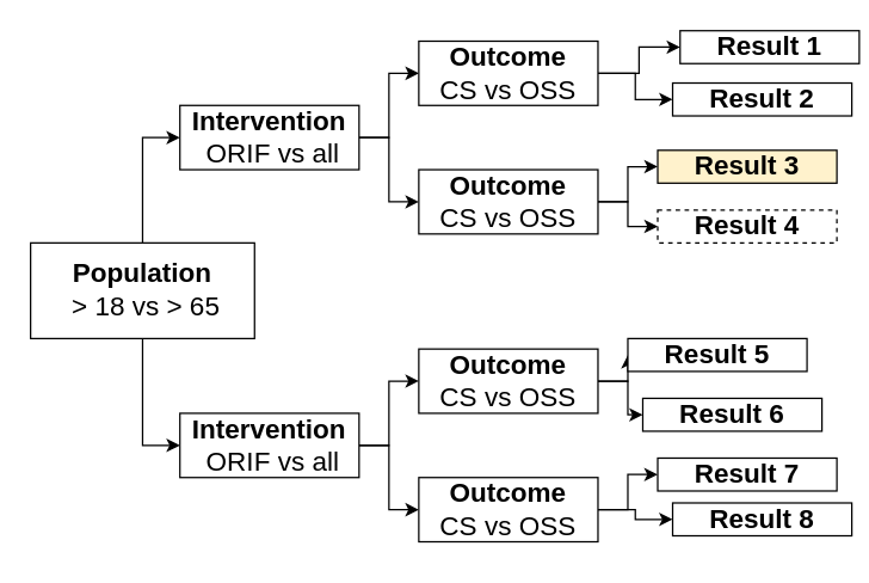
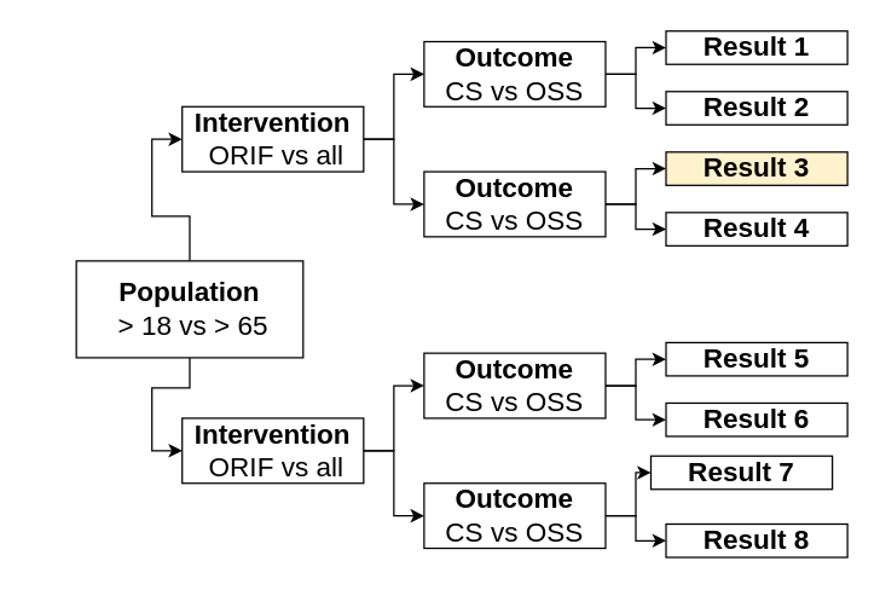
  <mxCell id="0" />
  <mxCell id="1" parent="0" />
  <mxCell id="2" value="" style="edgeStyle=orthogonalEdgeStyle;rounded=0;orthogonalLoop=1;jettySize=auto;html=1;entryX=0;entryY=0.5;entryDx=0;entryDy=0;fontSize=18;" parent="1" source="3" target="6" edge="1"><mxGeometry relative="1" as="geometry" /></mxCell>
- <mxCell id="3" value="&lt;font color=&quot;#000000&quot; style=&quot;font-size: 18px&quot;&gt;&lt;b style=&quot;font-size: 18px&quot;&gt;Population&lt;br style=&quot;font-size: 18px&quot;&gt;&lt;/b&gt;&amp;nbsp;&amp;gt; 18 vs &amp;gt; 65&lt;br style=&quot;font-size: 18px&quot;&gt;&lt;/font&gt;" style="rounded=0;whiteSpace=wrap;html=1;strokeColor=#000000;fillColor=#FFFFFF;fontSize=18;" parent="1" vertex="1"><mxGeometry x="20" y="162" width="150" height="64" as="geometry" /></mxCell>
+ <mxCell id="3" value="&lt;font color=&quot;#000000&quot; style=&quot;font-size: 18px&quot;&gt;&lt;b style=&quot;font-size: 18px&quot;&gt;Population&lt;br style=&quot;font-size: 18px&quot;&gt;&lt;/b&gt;&amp;nbsp;&amp;gt; 18 vs &amp;gt; 65&lt;br style=&quot;font-size: 18px&quot;&gt;&lt;/font&gt;" style="rounded=0;whiteSpace=wrap;html=1;strokeColor=#000000;fillColor=#FFFFFF;fontSize=18;" parent="1" vertex="1"><mxGeometry x="50" y="172" width="150" height="64" as="geometry" /></mxCell>
  <mxCell id="4" value="" style="edgeStyle=orthogonalEdgeStyle;rounded=0;orthogonalLoop=1;jettySize=auto;html=1;fontSize=18;entryX=0;entryY=0.5;entryDx=0;entryDy=0;" parent="1" source="6" target="9" edge="1"><mxGeometry relative="1" as="geometry" /></mxCell>
  <mxCell id="5" value="" style="edgeStyle=orthogonalEdgeStyle;rounded=0;orthogonalLoop=1;jettySize=auto;html=1;entryX=0;entryY=0.5;entryDx=0;entryDy=0;fontSize=18;" parent="1" source="6" target="14" edge="1"><mxGeometry relative="1" as="geometry"><mxPoint x="290" y="160" as="targetPoint" /></mxGeometry></mxCell>
  <mxCell id="6" value="&lt;font color=&quot;#000000&quot; style=&quot;font-size: 18px&quot;&gt;&lt;b style=&quot;font-size: 18px&quot;&gt;Intervention&lt;br style=&quot;font-size: 18px&quot;&gt;&lt;/b&gt;&amp;nbsp;ORIF vs all&lt;br style=&quot;font-size: 18px&quot;&gt;&lt;/font&gt;" style="rounded=0;whiteSpace=wrap;html=1;strokeColor=#000000;fillColor=#FFFFFF;fontSize=18;" parent="1" vertex="1"><mxGeometry x="120" y="70" width="120" height="43" as="geometry" /></mxCell>
  <mxCell id="7" value="" style="edgeStyle=orthogonalEdgeStyle;rounded=0;orthogonalLoop=1;jettySize=auto;html=1;entryX=0;entryY=0.5;entryDx=0;entryDy=0;fontSize=18;" parent="1" source="9" target="10" edge="1"><mxGeometry relative="1" as="geometry" /></mxCell>
  <mxCell id="8" value="" style="edgeStyle=orthogonalEdgeStyle;rounded=0;orthogonalLoop=1;jettySize=auto;html=1;fontSize=18;" parent="1" source="9" target="11" edge="1"><mxGeometry relative="1" as="geometry" /></mxCell>
  <mxCell id="9" value="&lt;font color=&quot;#000000&quot; style=&quot;font-size: 18px;&quot;&gt;&lt;b style=&quot;font-size: 18px;&quot;&gt;Outcome&lt;br style=&quot;font-size: 18px;&quot;&gt;&lt;/b&gt;CS vs OSS&lt;br style=&quot;font-size: 18px;&quot;&gt;&lt;/font&gt;" style="rounded=0;whiteSpace=wrap;html=1;strokeColor=#000000;fillColor=#FFFFFF;fontSize=18;" parent="1" vertex="1"><mxGeometry x="280" y="27" width="120" height="43" as="geometry" /></mxCell>
- <mxCell id="10" value="&lt;font color=&quot;#000000&quot; style=&quot;font-size: 18px&quot;&gt;&lt;b style=&quot;font-size: 18px&quot;&gt;Result 1&lt;/b&gt;&lt;br style=&quot;font-size: 18px&quot;&gt;&lt;/font&gt;" style="rounded=0;whiteSpace=wrap;html=1;strokeColor=#000000;fillColor=#FFFFFF;imageWidth=24;imageHeight=24;fontSize=18;" parent="1" vertex="1"><mxGeometry x="455" y="20" width="120" height="22" as="geometry" /></mxCell>
- <mxCell id="11" value="&lt;font color=&quot;#000000&quot; style=&quot;font-size: 18px&quot;&gt;&lt;b style=&quot;font-size: 18px&quot;&gt;Result 2&lt;/b&gt;&lt;br style=&quot;font-size: 18px&quot;&gt;&lt;/font&gt;" style="rounded=0;whiteSpace=wrap;html=1;strokeColor=#000000;fillColor=#FFFFFF;imageWidth=24;imageHeight=24;fontSize=18;" parent="1" vertex="1"><mxGeometry x="450" y="55" width="120" height="22" as="geometry" /></mxCell>
+ <mxCell id="10" value="&lt;font color=&quot;#000000&quot; style=&quot;font-size: 18px&quot;&gt;&lt;b style=&quot;font-size: 18px&quot;&gt;Result 1&lt;/b&gt;&lt;br style=&quot;font-size: 18px&quot;&gt;&lt;/font&gt;" style="rounded=0;whiteSpace=wrap;html=1;strokeColor=#000000;fillColor=#FFFFFF;imageWidth=24;imageHeight=24;fontSize=18;" parent="1" vertex="1"><mxGeometry x="440" y="20" width="120" height="22" as="geometry" /></mxCell>
+ <mxCell id="11" value="&lt;font color=&quot;#000000&quot; style=&quot;font-size: 18px&quot;&gt;&lt;b style=&quot;font-size: 18px&quot;&gt;Result 2&lt;/b&gt;&lt;br style=&quot;font-size: 18px&quot;&gt;&lt;/font&gt;" style="rounded=0;whiteSpace=wrap;html=1;strokeColor=#000000;fillColor=#FFFFFF;imageWidth=24;imageHeight=24;fontSize=18;" parent="1" vertex="1"><mxGeometry x="440" y="60" width="120" height="22" as="geometry" /></mxCell>
  <mxCell id="12" value="" style="edgeStyle=orthogonalEdgeStyle;rounded=0;orthogonalLoop=1;jettySize=auto;html=1;entryX=0;entryY=0.5;entryDx=0;entryDy=0;fontSize=18;" parent="1" source="14" target="15" edge="1"><mxGeometry relative="1" as="geometry" /></mxCell>
  <mxCell id="13" value="" style="edgeStyle=orthogonalEdgeStyle;rounded=0;orthogonalLoop=1;jettySize=auto;html=1;fontSize=18;" parent="1" source="14" target="16" edge="1"><mxGeometry relative="1" as="geometry" /></mxCell>
  <mxCell id="14" value="&lt;font color=&quot;#000000&quot; style=&quot;font-size: 18px;&quot;&gt;&lt;b style=&quot;font-size: 18px;&quot;&gt;Outcome&lt;br style=&quot;font-size: 18px;&quot;&gt;&lt;/b&gt;CS vs OSS&lt;br style=&quot;font-size: 18px;&quot;&gt;&lt;/font&gt;" style="rounded=0;whiteSpace=wrap;html=1;strokeColor=#000000;fillColor=#FFFFFF;fontSize=18;" parent="1" vertex="1"><mxGeometry x="280" y="113" width="120" height="43" as="geometry" /></mxCell>
  <mxCell id="15" value="&lt;font color=&quot;#000000&quot; style=&quot;font-size: 18px&quot;&gt;&lt;b style=&quot;font-size: 18px&quot;&gt;Result 3&lt;/b&gt;&lt;br style=&quot;font-size: 18px&quot;&gt;&lt;/font&gt;" style="rounded=0;whiteSpace=wrap;html=1;strokeColor=#000000;fillColor=#fff2cc;imageWidth=24;imageHeight=24;fontSize=18;" parent="1" vertex="1"><mxGeometry x="440" y="100" width="120" height="22" as="geometry" /></mxCell>
- <mxCell id="16" value="&lt;font color=&quot;#000000&quot; style=&quot;font-size: 18px&quot;&gt;&lt;b style=&quot;font-size: 18px&quot;&gt;Result 4&lt;/b&gt;&lt;br style=&quot;font-size: 18px&quot;&gt;&lt;/font&gt;" style="rounded=0;whiteSpace=wrap;html=1;strokeColor=#000000;fillColor=#FFFFFF;imageWidth=24;imageHeight=24;fontSize=18;dashed=1;" parent="1" vertex="1"><mxGeometry x="440" y="140" width="120" height="22" as="geometry" /></mxCell>
+ <mxCell id="16" value="&lt;font color=&quot;#000000&quot; style=&quot;font-size: 18px&quot;&gt;&lt;b style=&quot;font-size: 18px&quot;&gt;Result 4&lt;/b&gt;&lt;br style=&quot;font-size: 18px&quot;&gt;&lt;/font&gt;" style="rounded=0;whiteSpace=wrap;html=1;strokeColor=#000000;fillColor=#FFFFFF;imageWidth=24;imageHeight=24;fontSize=18;" parent="1" vertex="1"><mxGeometry x="440" y="140" width="120" height="22" as="geometry" /></mxCell>
  <mxCell id="17" value="" style="edgeStyle=orthogonalEdgeStyle;rounded=0;orthogonalLoop=1;jettySize=auto;html=1;entryX=0;entryY=0.5;entryDx=0;entryDy=0;fontSize=18;exitX=0.5;exitY=1;exitDx=0;exitDy=0;" parent="1" source="3" target="20" edge="1"><mxGeometry relative="1" as="geometry"><mxPoint x="80" y="236" as="sourcePoint" /></mxGeometry></mxCell>
  <mxCell id="18" value="" style="edgeStyle=orthogonalEdgeStyle;rounded=0;orthogonalLoop=1;jettySize=auto;html=1;fontSize=18;entryX=0;entryY=0.5;entryDx=0;entryDy=0;" parent="1" source="20" target="23" edge="1"><mxGeometry relative="1" as="geometry" /></mxCell>
  <mxCell id="19" value="" style="edgeStyle=orthogonalEdgeStyle;rounded=0;orthogonalLoop=1;jettySize=auto;html=1;entryX=0;entryY=0.5;entryDx=0;entryDy=0;fontSize=18;" parent="1" source="20" target="28" edge="1"><mxGeometry relative="1" as="geometry"><mxPoint x="290" y="366" as="targetPoint" /></mxGeometry></mxCell>
  <mxCell id="20" value="&lt;font color=&quot;#000000&quot; style=&quot;font-size: 18px&quot;&gt;&lt;b style=&quot;font-size: 18px&quot;&gt;Intervention&lt;br style=&quot;font-size: 18px&quot;&gt;&lt;/b&gt;&amp;nbsp;ORIF vs all&lt;br style=&quot;font-size: 18px&quot;&gt;&lt;/font&gt;" style="rounded=0;whiteSpace=wrap;html=1;strokeColor=#000000;fillColor=#FFFFFF;fontSize=18;" parent="1" vertex="1"><mxGeometry x="120" y="276" width="120" height="43" as="geometry" /></mxCell>
  <mxCell id="21" value="" style="edgeStyle=orthogonalEdgeStyle;rounded=0;orthogonalLoop=1;jettySize=auto;html=1;entryX=0;entryY=0.5;entryDx=0;entryDy=0;fontSize=18;" parent="1" source="23" target="24" edge="1"><mxGeometry relative="1" as="geometry" /></mxCell>
  <mxCell id="22" value="" style="edgeStyle=orthogonalEdgeStyle;rounded=0;orthogonalLoop=1;jettySize=auto;html=1;fontSize=18;" parent="1" source="23" target="25" edge="1"><mxGeometry relative="1" as="geometry" /></mxCell>
  <mxCell id="23" value="&lt;font color=&quot;#000000&quot; style=&quot;font-size: 18px;&quot;&gt;&lt;b style=&quot;font-size: 18px;&quot;&gt;Outcome&lt;br style=&quot;font-size: 18px;&quot;&gt;&lt;/b&gt;CS vs OSS&lt;br style=&quot;font-size: 18px;&quot;&gt;&lt;/font&gt;" style="rounded=0;whiteSpace=wrap;html=1;strokeColor=#000000;fillColor=#FFFFFF;fontSize=18;" parent="1" vertex="1"><mxGeometry x="280" y="233" width="120" height="43" as="geometry" /></mxCell>
- <mxCell id="24" value="&lt;font color=&quot;#000000&quot; style=&quot;font-size: 18px&quot;&gt;&lt;b style=&quot;font-size: 18px&quot;&gt;Result 5&lt;/b&gt;&lt;br style=&quot;font-size: 18px&quot;&gt;&lt;/font&gt;" style="rounded=0;whiteSpace=wrap;html=1;strokeColor=#000000;fillColor=#FFFFFF;imageWidth=24;imageHeight=24;fontSize=18;" parent="1" vertex="1"><mxGeometry x="420" y="226" width="120" height="22" as="geometry" /></mxCell>
- <mxCell id="25" value="&lt;font color=&quot;#000000&quot; style=&quot;font-size: 18px&quot;&gt;&lt;b style=&quot;font-size: 18px&quot;&gt;Result 6&lt;/b&gt;&lt;br style=&quot;font-size: 18px&quot;&gt;&lt;/font&gt;" style="rounded=0;whiteSpace=wrap;html=1;strokeColor=#000000;fillColor=#FFFFFF;imageWidth=24;imageHeight=24;fontSize=18;" parent="1" vertex="1"><mxGeometry x="430" y="266" width="120" height="22" as="geometry" /></mxCell>
+ <mxCell id="24" value="&lt;font color=&quot;#000000&quot; style=&quot;font-size: 18px&quot;&gt;&lt;b style=&quot;font-size: 18px&quot;&gt;Result 5&lt;/b&gt;&lt;br style=&quot;font-size: 18px&quot;&gt;&lt;/font&gt;" style="rounded=0;whiteSpace=wrap;html=1;strokeColor=#000000;fillColor=#FFFFFF;imageWidth=24;imageHeight=24;fontSize=18;" parent="1" vertex="1"><mxGeometry x="440" y="226" width="120" height="22" as="geometry" /></mxCell>
+ <mxCell id="25" value="&lt;font color=&quot;#000000&quot; style=&quot;font-size: 18px&quot;&gt;&lt;b style=&quot;font-size: 18px&quot;&gt;Result 6&lt;/b&gt;&lt;br style=&quot;font-size: 18px&quot;&gt;&lt;/font&gt;" style="rounded=0;whiteSpace=wrap;html=1;strokeColor=#000000;fillColor=#FFFFFF;imageWidth=24;imageHeight=24;fontSize=18;" parent="1" vertex="1"><mxGeometry x="440" y="266" width="120" height="22" as="geometry" /></mxCell>
  <mxCell id="26" value="" style="edgeStyle=orthogonalEdgeStyle;rounded=0;orthogonalLoop=1;jettySize=auto;html=1;entryX=0;entryY=0.5;entryDx=0;entryDy=0;fontSize=18;" parent="1" source="28" target="29" edge="1"><mxGeometry relative="1" as="geometry" /></mxCell>
  <mxCell id="27" value="" style="edgeStyle=orthogonalEdgeStyle;rounded=0;orthogonalLoop=1;jettySize=auto;html=1;fontSize=18;" parent="1" source="28" target="30" edge="1"><mxGeometry relative="1" as="geometry" /></mxCell>
  <mxCell id="28" value="&lt;font color=&quot;#000000&quot; style=&quot;font-size: 18px;&quot;&gt;&lt;b style=&quot;font-size: 18px;&quot;&gt;Outcome&lt;br style=&quot;font-size: 18px;&quot;&gt;&lt;/b&gt;CS vs OSS&lt;br style=&quot;font-size: 18px;&quot;&gt;&lt;/font&gt;" style="rounded=0;whiteSpace=wrap;html=1;strokeColor=#000000;fillColor=#FFFFFF;fontSize=18;" parent="1" vertex="1"><mxGeometry x="280" y="319" width="120" height="43" as="geometry" /></mxCell>
- <mxCell id="29" value="&lt;font color=&quot;#000000&quot; style=&quot;font-size: 18px&quot;&gt;&lt;b style=&quot;font-size: 18px&quot;&gt;Result 7&lt;/b&gt;&lt;br style=&quot;font-size: 18px&quot;&gt;&lt;/font&gt;" style="rounded=0;whiteSpace=wrap;html=1;strokeColor=#000000;fillColor=#FFFFFF;imageWidth=24;imageHeight=24;fontSize=18;" parent="1" vertex="1"><mxGeometry x="440" y="306" width="120" height="22" as="geometry" /></mxCell>
- <mxCell id="30" value="&lt;font color=&quot;#000000&quot; style=&quot;font-size: 18px&quot;&gt;&lt;b style=&quot;font-size: 18px&quot;&gt;Result 8&lt;/b&gt;&lt;br style=&quot;font-size: 18px&quot;&gt;&lt;/font&gt;" style="rounded=0;whiteSpace=wrap;html=1;strokeColor=#000000;fillColor=#FFFFFF;imageWidth=24;imageHeight=24;fontSize=18;" parent="1" vertex="1"><mxGeometry x="450" y="336" width="120" height="22" as="geometry" /></mxCell>
+ <mxCell id="29" value="&lt;font color=&quot;#000000&quot; style=&quot;font-size: 18px&quot;&gt;&lt;b style=&quot;font-size: 18px&quot;&gt;Result 7&lt;/b&gt;&lt;br style=&quot;font-size: 18px&quot;&gt;&lt;/font&gt;" style="rounded=0;whiteSpace=wrap;html=1;strokeColor=#000000;fillColor=#FFFFFF;imageWidth=24;imageHeight=24;fontSize=18;" parent="1" vertex="1"><mxGeometry x="430" y="301" width="120" height="22" as="geometry" /></mxCell>
+ <mxCell id="30" value="&lt;font color=&quot;#000000&quot; style=&quot;font-size: 18px&quot;&gt;&lt;b style=&quot;font-size: 18px&quot;&gt;Result 8&lt;/b&gt;&lt;br style=&quot;font-size: 18px&quot;&gt;&lt;/font&gt;" style="rounded=0;whiteSpace=wrap;html=1;strokeColor=#000000;fillColor=#FFFFFF;imageWidth=24;imageHeight=24;fontSize=18;" parent="1" vertex="1"><mxGeometry x="440" y="346" width="120" height="22" as="geometry" /></mxCell>
